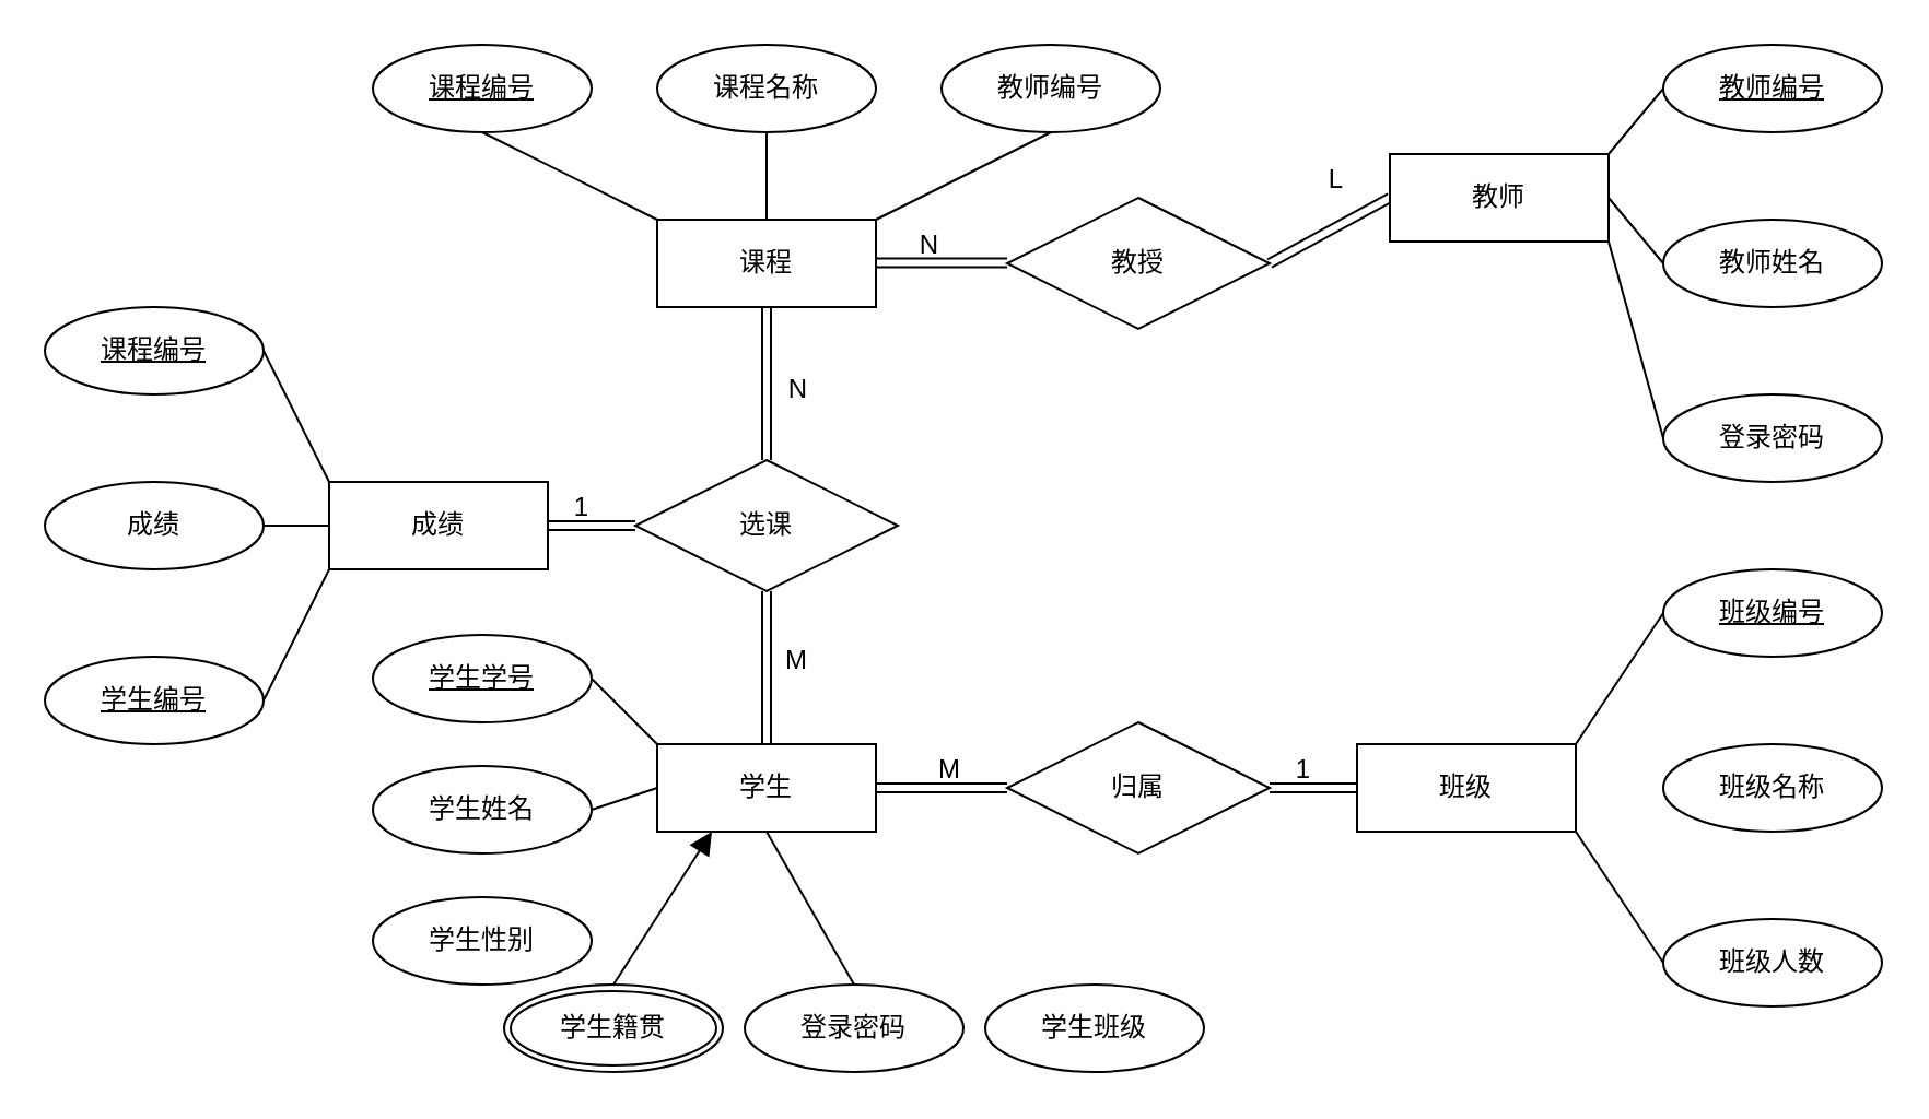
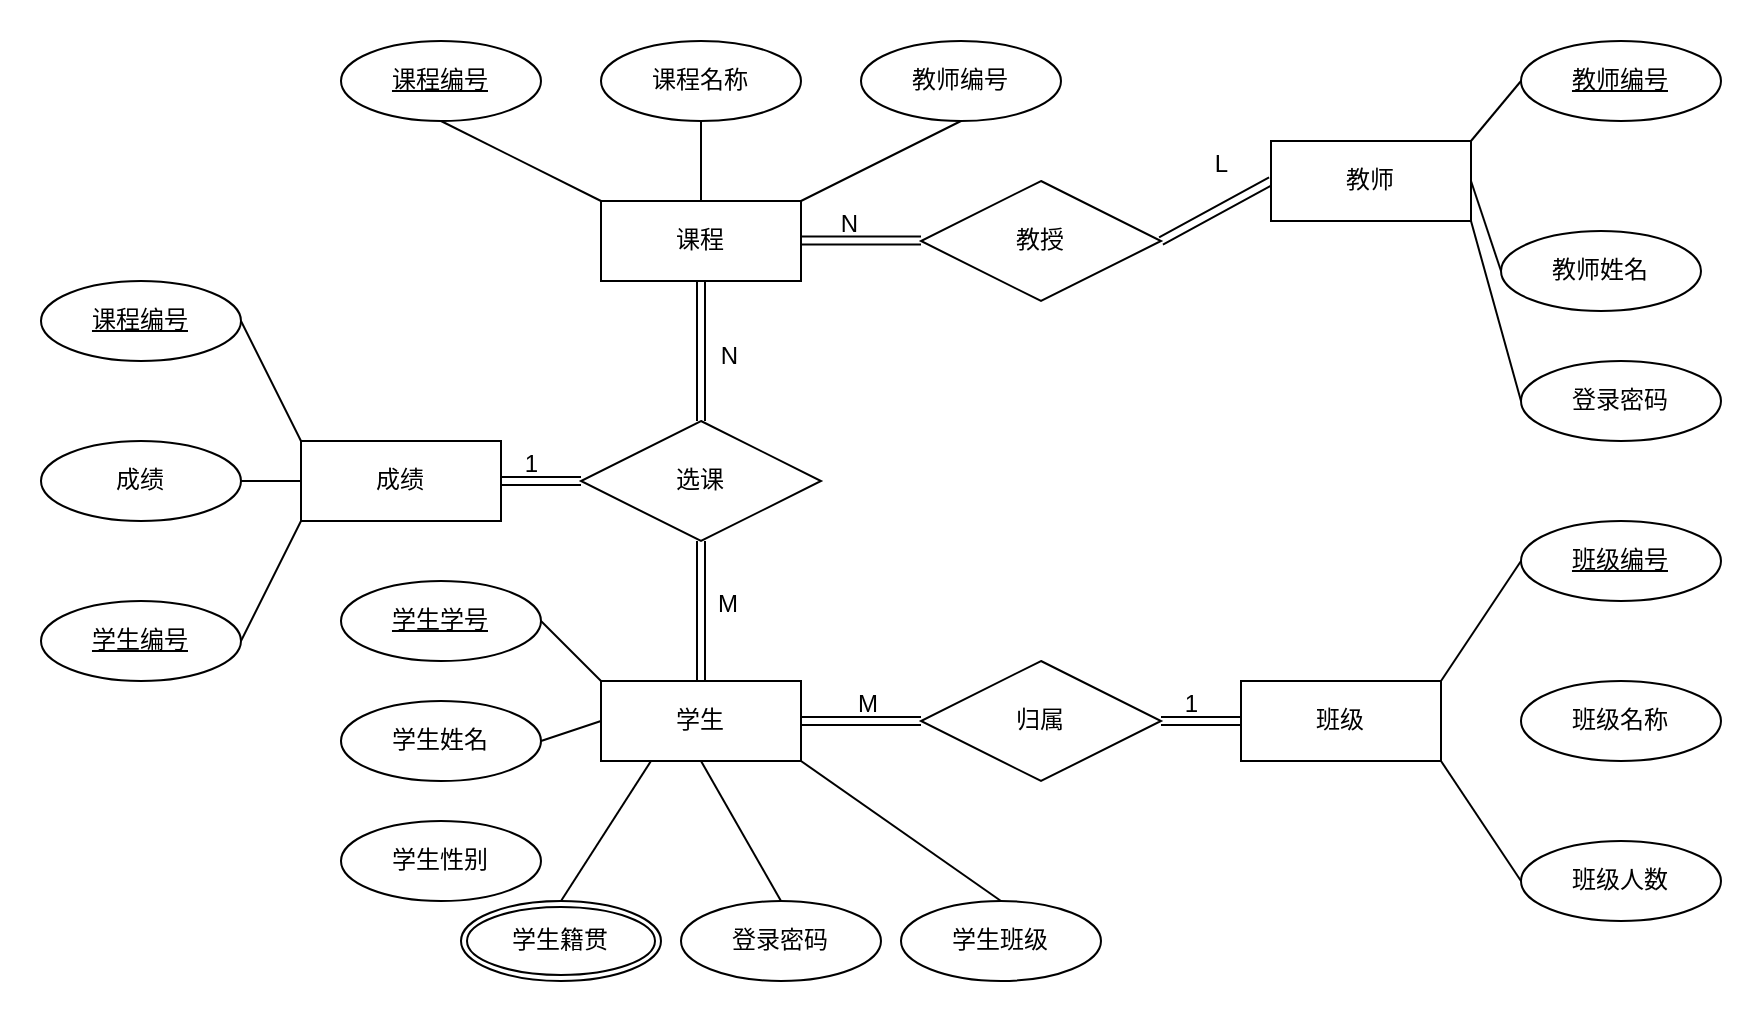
  <mxCell id="0" />
  <mxCell id="1" parent="0" />
  <mxCell id="2" value="学生" style="whiteSpace=wrap;html=1;align=center;" vertex="1" parent="1"><mxGeometry x="300" y="340" width="100" height="40" as="geometry" /></mxCell>
  <mxCell id="3" value="班级" style="whiteSpace=wrap;html=1;align=center;" vertex="1" parent="1"><mxGeometry x="620" y="340" width="100" height="40" as="geometry" /></mxCell>
  <mxCell id="4" value="课程" style="whiteSpace=wrap;html=1;align=center;" vertex="1" parent="1"><mxGeometry x="300" y="100" width="100" height="40" as="geometry" /></mxCell>
  <mxCell id="5" value="选课" style="shape=rhombus;perimeter=rhombusPerimeter;whiteSpace=wrap;html=1;align=center;" vertex="1" parent="1"><mxGeometry x="290" y="210" width="120" height="60" as="geometry" /></mxCell>
  <mxCell id="6" value="" style="shape=link;html=1;rounded=0;fontSize=12;startSize=8;endSize=8;curved=1;exitX=0.5;exitY=1;exitDx=0;exitDy=0;entryX=0.5;entryY=0;entryDx=0;entryDy=0;" edge="1" parent="1" source="4" target="5"><mxGeometry relative="1" as="geometry"><mxPoint x="350" y="150" as="sourcePoint" /><mxPoint x="510" y="150" as="targetPoint" /></mxGeometry></mxCell>
  <mxCell id="7" value="N" style="resizable=0;html=1;whiteSpace=wrap;align=right;verticalAlign=bottom;" connectable="0" vertex="1" parent="6"><mxGeometry x="1" relative="1" as="geometry"><mxPoint x="20" y="-24" as="offset" /></mxGeometry></mxCell>
  <mxCell id="8" value="" style="shape=link;html=1;rounded=0;fontSize=12;startSize=8;endSize=8;curved=1;exitX=0.5;exitY=1;exitDx=0;exitDy=0;entryX=0.5;entryY=0;entryDx=0;entryDy=0;" edge="1" parent="1" source="5" target="2"><mxGeometry relative="1" as="geometry"><mxPoint x="490" y="220" as="sourcePoint" /><mxPoint x="650" y="220" as="targetPoint" /></mxGeometry></mxCell>
  <mxCell id="9" value="M" style="resizable=0;html=1;whiteSpace=wrap;align=right;verticalAlign=bottom;" connectable="0" vertex="1" parent="8"><mxGeometry x="1" relative="1" as="geometry"><mxPoint x="20" y="-30" as="offset" /></mxGeometry></mxCell>
  <mxCell id="10" value="归属" style="shape=rhombus;perimeter=rhombusPerimeter;whiteSpace=wrap;html=1;align=center;" vertex="1" parent="1"><mxGeometry x="460" y="330" width="120" height="60" as="geometry" /></mxCell>
  <mxCell id="11" value="" style="shape=link;html=1;rounded=0;fontSize=12;startSize=8;endSize=8;curved=1;exitX=1;exitY=0.5;exitDx=0;exitDy=0;entryX=0;entryY=0.5;entryDx=0;entryDy=0;" edge="1" parent="1" source="10" target="3"><mxGeometry relative="1" as="geometry"><mxPoint x="470" y="220" as="sourcePoint" /><mxPoint x="630" y="220" as="targetPoint" /></mxGeometry></mxCell>
  <mxCell id="12" value="1" style="resizable=0;html=1;whiteSpace=wrap;align=right;verticalAlign=bottom;" connectable="0" vertex="1" parent="11"><mxGeometry x="1" relative="1" as="geometry"><mxPoint x="-20" as="offset" /></mxGeometry></mxCell>
  <mxCell id="13" value="" style="shape=link;html=1;rounded=0;fontSize=12;startSize=8;endSize=8;curved=1;exitX=1;exitY=0.5;exitDx=0;exitDy=0;entryX=0;entryY=0.5;entryDx=0;entryDy=0;" edge="1" parent="1" source="2" target="10"><mxGeometry relative="1" as="geometry"><mxPoint x="450" y="330" as="sourcePoint" /><mxPoint x="610" y="330" as="targetPoint" /></mxGeometry></mxCell>
  <mxCell id="14" value="M" style="resizable=0;html=1;whiteSpace=wrap;align=right;verticalAlign=bottom;" connectable="0" vertex="1" parent="13"><mxGeometry x="1" relative="1" as="geometry"><mxPoint x="-20" as="offset" /></mxGeometry></mxCell>
  <mxCell id="15" value="教授" style="shape=rhombus;perimeter=rhombusPerimeter;whiteSpace=wrap;html=1;align=center;" vertex="1" parent="1"><mxGeometry x="460" y="90" width="120" height="60" as="geometry" /></mxCell>
  <mxCell id="16" value="" style="shape=link;html=1;rounded=0;fontSize=12;startSize=8;endSize=8;curved=1;exitX=1;exitY=0.5;exitDx=0;exitDy=0;entryX=0;entryY=0.5;entryDx=0;entryDy=0;" edge="1" parent="1"><mxGeometry relative="1" as="geometry"><mxPoint x="400" y="119.8" as="sourcePoint" /><mxPoint x="460" y="119.8" as="targetPoint" /></mxGeometry></mxCell>
  <mxCell id="17" value="N" style="resizable=0;html=1;whiteSpace=wrap;align=right;verticalAlign=bottom;" connectable="0" vertex="1" parent="16"><mxGeometry x="1" relative="1" as="geometry"><mxPoint x="-30" as="offset" /></mxGeometry></mxCell>
  <mxCell id="18" value="" style="shape=link;html=1;rounded=0;fontSize=12;startSize=8;endSize=8;curved=1;entryX=0;entryY=0.5;entryDx=0;entryDy=0;exitX=1;exitY=0.5;exitDx=0;exitDy=0;" edge="1" parent="1" source="15" target="20"><mxGeometry relative="1" as="geometry"><mxPoint x="400" y="230" as="sourcePoint" /><mxPoint x="535" y="230" as="targetPoint" /></mxGeometry></mxCell>
  <mxCell id="19" value="L" style="resizable=0;html=1;whiteSpace=wrap;align=right;verticalAlign=bottom;" connectable="0" vertex="1" parent="18"><mxGeometry x="1" relative="1" as="geometry"><mxPoint x="-20" as="offset" /></mxGeometry></mxCell>
  <mxCell id="20" value="教师" style="whiteSpace=wrap;html=1;align=center;" vertex="1" parent="1"><mxGeometry x="635" y="70" width="100" height="40" as="geometry" /></mxCell>
  <mxCell id="21" value="成绩" style="whiteSpace=wrap;html=1;align=center;" vertex="1" parent="1"><mxGeometry x="150" y="220" width="100" height="40" as="geometry" /></mxCell>
  <mxCell id="22" value="" style="shape=link;html=1;rounded=0;fontSize=12;startSize=8;endSize=8;curved=1;exitX=1;exitY=0.5;exitDx=0;exitDy=0;entryX=0;entryY=0.5;entryDx=0;entryDy=0;" edge="1" parent="1" source="21" target="5"><mxGeometry relative="1" as="geometry"><mxPoint x="210" y="239.71" as="sourcePoint" /><mxPoint x="270" y="180" as="targetPoint" /></mxGeometry></mxCell>
  <mxCell id="23" value="1" style="resizable=0;html=1;whiteSpace=wrap;align=right;verticalAlign=bottom;" connectable="0" vertex="1" parent="22"><mxGeometry x="1" relative="1" as="geometry"><mxPoint x="-20" as="offset" /></mxGeometry></mxCell>
  <mxCell id="24" value="学生编号" style="ellipse;whiteSpace=wrap;html=1;align=center;fontStyle=4;" vertex="1" parent="1"><mxGeometry y="300" width="100" height="40" as="geometry" x="20" /></mxCell>
  <mxCell id="25" value="课程编号" style="ellipse;whiteSpace=wrap;html=1;align=center;fontStyle=4;" vertex="1" parent="1"><mxGeometry y="140" width="100" height="40" as="geometry" x="20" /></mxCell>
  <mxCell id="26" value="成绩" style="ellipse;whiteSpace=wrap;html=1;align=center;" vertex="1" parent="1"><mxGeometry y="220" width="100" height="40" as="geometry" x="20" /></mxCell>
  <mxCell id="27" value="" style="endArrow=none;html=1;rounded=0;fontSize=12;startSize=8;endSize=8;curved=1;exitX=1;exitY=0.5;exitDx=0;exitDy=0;entryX=0;entryY=1;entryDx=0;entryDy=0;" edge="1" parent="1" source="24" target="21"><mxGeometry relative="1" as="geometry"><mxPoint x="120" y="250" as="sourcePoint" /><mxPoint x="280" y="250" as="targetPoint" /></mxGeometry></mxCell>
  <mxCell id="28" value="" style="endArrow=none;html=1;rounded=0;fontSize=12;startSize=8;endSize=8;curved=1;exitX=1;exitY=0.5;exitDx=0;exitDy=0;entryX=0;entryY=0.5;entryDx=0;entryDy=0;" edge="1" parent="1" source="26" target="21"><mxGeometry relative="1" as="geometry"><mxPoint x="120" y="250" as="sourcePoint" /><mxPoint x="280" y="250" as="targetPoint" /></mxGeometry></mxCell>
  <mxCell id="29" value="" style="endArrow=none;html=1;rounded=0;fontSize=12;startSize=8;endSize=8;curved=1;exitX=1;exitY=0.5;exitDx=0;exitDy=0;entryX=0;entryY=0;entryDx=0;entryDy=0;" edge="1" parent="1" source="25" target="21"><mxGeometry relative="1" as="geometry"><mxPoint x="120" y="250" as="sourcePoint" /><mxPoint x="280" y="250" as="targetPoint" /></mxGeometry></mxCell>
  <mxCell id="30" value="学生学号" style="ellipse;whiteSpace=wrap;html=1;align=center;fontStyle=4;" vertex="1" parent="1"><mxGeometry x="170" y="290" width="100" height="40" as="geometry" /></mxCell>
  <mxCell id="31" value="学生姓名" style="ellipse;whiteSpace=wrap;html=1;align=center;" vertex="1" parent="1"><mxGeometry x="170" y="350" width="100" height="40" as="geometry" /></mxCell>
  <mxCell id="32" value="学生性别" style="ellipse;whiteSpace=wrap;html=1;align=center;" vertex="1" parent="1"><mxGeometry x="170" y="410" width="100" height="40" as="geometry" /></mxCell>
  <mxCell id="33" value="学生籍贯" style="ellipse;shape=doubleEllipse;margin=3;whiteSpace=wrap;html=1;align=center;" vertex="1" parent="1"><mxGeometry x="230" y="450" width="100" height="40" as="geometry" /></mxCell>
  <mxCell id="34" value="登录密码" style="ellipse;whiteSpace=wrap;html=1;align=center;" vertex="1" parent="1"><mxGeometry x="340" y="450" width="100" height="40" as="geometry" /></mxCell>
  <mxCell id="35" value="学生班级" style="ellipse;whiteSpace=wrap;html=1;align=center;" vertex="1" parent="1"><mxGeometry x="450" y="450" width="100" height="40" as="geometry" /></mxCell>
  <mxCell id="36" value="" style="endArrow=none;html=1;rounded=0;fontSize=12;startSize=8;endSize=8;curved=1;exitX=1;exitY=0.5;exitDx=0;exitDy=0;entryX=0;entryY=0;entryDx=0;entryDy=0;" edge="1" parent="1" source="30" target="2"><mxGeometry relative="1" as="geometry"><mxPoint x="390" y="400" as="sourcePoint" /><mxPoint x="550" y="400" as="targetPoint" /></mxGeometry></mxCell>
+ <mxCell id="37" value="" style="endArrow=none;html=1;rounded=0;fontSize=12;startSize=8;endSize=8;curved=1;exitX=1;exitY=1;exitDx=0;exitDy=0;entryX=0.5;entryY=0;entryDx=0;entryDy=0;" edge="1" parent="1" source="2" target="35"><mxGeometry relative="1" as="geometry"><mxPoint x="390" y="400" as="sourcePoint" /><mxPoint x="550" y="400" as="targetPoint" /></mxGeometry></mxCell>
  <mxCell id="38" value="" style="endArrow=none;html=1;rounded=0;fontSize=12;startSize=8;endSize=8;curved=1;exitX=0.5;exitY=0;exitDx=0;exitDy=0;entryX=0.5;entryY=1;entryDx=0;entryDy=0;" edge="1" parent="1" source="34" target="2"><mxGeometry relative="1" as="geometry"><mxPoint x="390" y="400" as="sourcePoint" /><mxPoint x="550" y="400" as="targetPoint" /></mxGeometry></mxCell>
- <mxCell id="39" value="" style="endArrow=block;html=1;rounded=0;fontSize=12;startSize=8;endSize=8;curved=1;exitX=0.5;exitY=0;exitDx=0;exitDy=0;entryX=0.25;entryY=1;entryDx=0;entryDy=0;" edge="1" parent="1" source="33" target="2"><mxGeometry relative="1" as="geometry"><mxPoint x="390" y="400" as="sourcePoint" /><mxPoint x="550" y="400" as="targetPoint" /></mxGeometry></mxCell>
+ <mxCell id="39" value="" style="endArrow=none;html=1;rounded=0;fontSize=12;startSize=8;endSize=8;curved=1;exitX=0.5;exitY=0;exitDx=0;exitDy=0;entryX=0.25;entryY=1;entryDx=0;entryDy=0;" edge="1" parent="1" source="33" target="2"><mxGeometry relative="1" as="geometry"><mxPoint x="390" y="400" as="sourcePoint" /><mxPoint x="550" y="400" as="targetPoint" /></mxGeometry></mxCell>
  <mxCell id="40" value="" style="endArrow=none;html=1;rounded=0;fontSize=12;startSize=8;endSize=8;curved=1;exitX=1;exitY=0.5;exitDx=0;exitDy=0;entryX=0;entryY=0.5;entryDx=0;entryDy=0;" edge="1" parent="1" source="31" target="2"><mxGeometry relative="1" as="geometry"><mxPoint x="390" y="400" as="sourcePoint" /><mxPoint x="550" y="400" as="targetPoint" /></mxGeometry></mxCell>
  <mxCell id="41" value="教师编号" style="ellipse;whiteSpace=wrap;html=1;align=center;" vertex="1" parent="1"><mxGeometry x="430" y="20" width="100" height="40" as="geometry" /></mxCell>
  <mxCell id="42" value="课程名称" style="ellipse;whiteSpace=wrap;html=1;align=center;" vertex="1" parent="1"><mxGeometry x="300" y="20" width="100" height="40" as="geometry" /></mxCell>
  <mxCell id="43" value="课程编号" style="ellipse;whiteSpace=wrap;html=1;align=center;fontStyle=4;" vertex="1" parent="1"><mxGeometry x="170" y="20" width="100" height="40" as="geometry" /></mxCell>
  <mxCell id="44" value="" style="endArrow=none;html=1;rounded=0;fontSize=12;startSize=8;endSize=8;curved=1;exitX=0.5;exitY=1;exitDx=0;exitDy=0;entryX=1;entryY=0;entryDx=0;entryDy=0;" edge="1" parent="1" source="41" target="4"><mxGeometry relative="1" as="geometry"><mxPoint x="390" y="110" as="sourcePoint" /><mxPoint x="550" y="110" as="targetPoint" /></mxGeometry></mxCell>
  <mxCell id="45" value="" style="endArrow=none;html=1;rounded=0;fontSize=12;startSize=8;endSize=8;curved=1;exitX=0.5;exitY=1;exitDx=0;exitDy=0;entryX=0.5;entryY=0;entryDx=0;entryDy=0;" edge="1" parent="1" source="42" target="4"><mxGeometry relative="1" as="geometry"><mxPoint x="390" y="110" as="sourcePoint" /><mxPoint x="550" y="110" as="targetPoint" /></mxGeometry></mxCell>
  <mxCell id="46" value="" style="endArrow=none;html=1;rounded=0;fontSize=12;startSize=8;endSize=8;curved=1;exitX=0.5;exitY=1;exitDx=0;exitDy=0;entryX=0;entryY=0;entryDx=0;entryDy=0;" edge="1" parent="1" source="43" target="4"><mxGeometry relative="1" as="geometry"><mxPoint x="390" y="110" as="sourcePoint" /><mxPoint x="550" y="110" as="targetPoint" /></mxGeometry></mxCell>
  <mxCell id="47" value="教师编号" style="ellipse;whiteSpace=wrap;html=1;align=center;fontStyle=4;" vertex="1" parent="1"><mxGeometry x="760" y="20" width="100" height="40" as="geometry" /></mxCell>
- <mxCell id="48" value="教师姓名" style="ellipse;whiteSpace=wrap;html=1;align=center;" vertex="1" parent="1"><mxGeometry x="760" y="100" width="100" height="40" as="geometry" /></mxCell>
+ <mxCell id="48" value="教师姓名" style="ellipse;whiteSpace=wrap;html=1;align=center;" vertex="1" parent="1"><mxGeometry x="750" y="115" width="100" height="40" as="geometry" /></mxCell>
  <mxCell id="49" value="登录密码" style="ellipse;whiteSpace=wrap;html=1;align=center;" vertex="1" parent="1"><mxGeometry x="760" y="180" width="100" height="40" as="geometry" /></mxCell>
  <mxCell id="50" value="" style="endArrow=none;html=1;rounded=0;fontSize=12;startSize=8;endSize=8;curved=1;exitX=1;exitY=1;exitDx=0;exitDy=0;entryX=0;entryY=0.5;entryDx=0;entryDy=0;" edge="1" parent="1" source="20" target="49"><mxGeometry relative="1" as="geometry"><mxPoint x="680" y="110" as="sourcePoint" /><mxPoint x="840" y="110" as="targetPoint" /></mxGeometry></mxCell>
  <mxCell id="51" value="" style="endArrow=none;html=1;rounded=0;fontSize=12;startSize=8;endSize=8;curved=1;exitX=1;exitY=0.5;exitDx=0;exitDy=0;entryX=0;entryY=0.5;entryDx=0;entryDy=0;" edge="1" parent="1" source="20" target="48"><mxGeometry relative="1" as="geometry"><mxPoint x="680" y="110" as="sourcePoint" /><mxPoint x="840" y="110" as="targetPoint" /></mxGeometry></mxCell>
  <mxCell id="52" value="" style="endArrow=none;html=1;rounded=0;fontSize=12;startSize=8;endSize=8;curved=1;exitX=1;exitY=0;exitDx=0;exitDy=0;entryX=0;entryY=0.5;entryDx=0;entryDy=0;" edge="1" parent="1" source="20" target="47"><mxGeometry relative="1" as="geometry"><mxPoint x="680" y="110" as="sourcePoint" /><mxPoint x="840" y="110" as="targetPoint" /></mxGeometry></mxCell>
  <mxCell id="53" value="班级编号" style="ellipse;whiteSpace=wrap;html=1;align=center;fontStyle=4;" vertex="1" parent="1"><mxGeometry x="760" y="260" width="100" height="40" as="geometry" /></mxCell>
  <mxCell id="54" value="班级名称" style="ellipse;whiteSpace=wrap;html=1;align=center;" vertex="1" parent="1"><mxGeometry x="760" y="340" width="100" height="40" as="geometry" /></mxCell>
  <mxCell id="55" value="班级人数" style="ellipse;whiteSpace=wrap;html=1;align=center;" vertex="1" parent="1"><mxGeometry x="760" y="420" width="100" height="40" as="geometry" /></mxCell>
  <mxCell id="56" value="" style="endArrow=none;html=1;rounded=0;fontSize=12;startSize=8;endSize=8;curved=1;exitX=1;exitY=1;exitDx=0;exitDy=0;entryX=0;entryY=0.5;entryDx=0;entryDy=0;" edge="1" parent="1" source="3" target="55"><mxGeometry relative="1" as="geometry"><mxPoint x="680" y="250" as="sourcePoint" /><mxPoint x="840" y="250" as="targetPoint" /></mxGeometry></mxCell>
  <mxCell id="57" value="" style="endArrow=none;html=1;rounded=0;fontSize=12;startSize=8;endSize=8;curved=1;exitX=1;exitY=0;exitDx=0;exitDy=0;entryX=0;entryY=0.5;entryDx=0;entryDy=0;" edge="1" parent="1" source="3" target="53"><mxGeometry relative="1" as="geometry"><mxPoint x="680" y="250" as="sourcePoint" /><mxPoint x="840" y="250" as="targetPoint" /></mxGeometry></mxCell>
